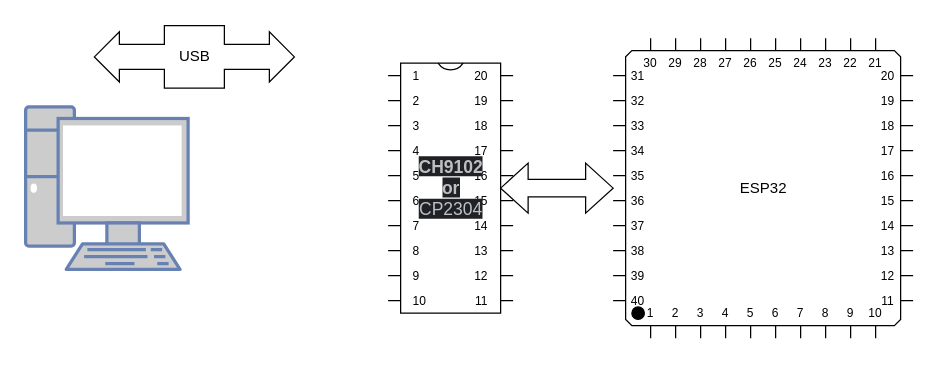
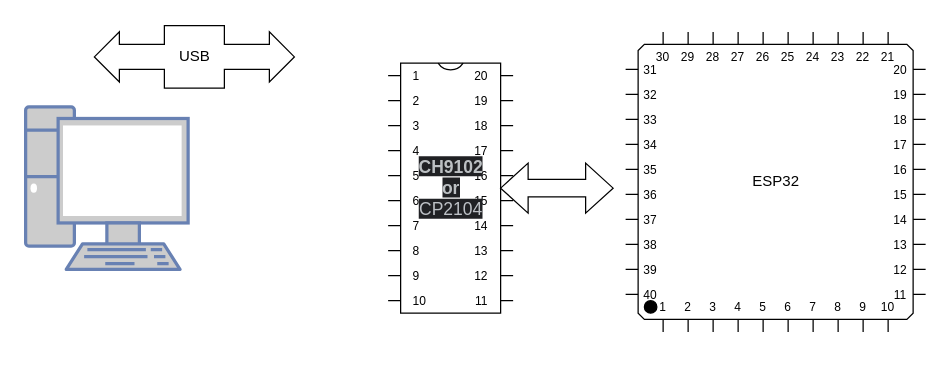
  <mxCell id="0" />
  <mxCell id="1" parent="0" />
- <mxCell id="2" value="ESP32" style="shadow=0;dashed=0;align=center;html=1;strokeWidth=1;shape=mxgraph.electrical.logic_gates.qfp_ic;labelNames=a,b,c,d,e,f,g,h,i,j,k,l,m,n,o,p,q,r,s,t,u,v,w,x,y,z,a1,b1,c1,d1,e1,f1,g1,h1,i1,j1,k1,l1,m1,n1;" vertex="1" parent="1"><mxGeometry x="490" y="30" width="240" height="240" as="geometry" /></mxCell>
- <mxCell id="3" value="&lt;span style=&quot;font-weight: bold; color: rgb(188, 192, 195); font-family: arial, sans-serif; font-size: 14px; text-align: left; background-color: rgb(32, 33, 36);&quot;&gt;CH9102&lt;br&gt;or&lt;br&gt;&lt;/span&gt;&lt;span style=&quot;color: rgb(189, 193, 198); font-family: arial, sans-serif; font-size: 14px; text-align: left; background-color: rgb(32, 33, 36);&quot;&gt;CP2304&lt;/span&gt;&lt;span style=&quot;font-weight: bold; color: rgb(188, 192, 195); font-family: arial, sans-serif; font-size: 14px; text-align: left; background-color: rgb(32, 33, 36);&quot;&gt;&lt;br&gt;&lt;/span&gt;" style="shadow=0;dashed=0;align=center;html=1;strokeWidth=1;shape=mxgraph.electrical.logic_gates.dual_inline_ic;labelNames=a,b,c,d,e,f,g,h,i,j,k,l,m,n,o,p,q,r,s,t;" vertex="1" parent="1"><mxGeometry x="310" y="50" width="100" height="200" as="geometry" /></mxCell>
+ <mxCell id="2" value="ESP32" style="shadow=0;dashed=0;align=center;html=1;strokeWidth=1;shape=mxgraph.electrical.logic_gates.qfp_ic;labelNames=a,b,c,d,e,f,g,h,i,j,k,l,m,n,o,p,q,r,s,t,u,v,w,x,y,z,a1,b1,c1,d1,e1,f1,g1,h1,i1,j1,k1,l1,m1,n1;" vertex="1" parent="1"><mxGeometry x="500" y="25" width="240" height="240" as="geometry" /></mxCell>
+ <mxCell id="3" value="&lt;span style=&quot;font-weight: bold; color: rgb(188, 192, 195); font-family: arial, sans-serif; font-size: 14px; text-align: left; background-color: rgb(32, 33, 36);&quot;&gt;CH9102&lt;br&gt;or&lt;br&gt;&lt;/span&gt;&lt;span style=&quot;color: rgb(189, 193, 198); font-family: arial, sans-serif; font-size: 14px; text-align: left; background-color: rgb(32, 33, 36);&quot;&gt;CP2104&lt;/span&gt;&lt;span style=&quot;font-weight: bold; color: rgb(188, 192, 195); font-family: arial, sans-serif; font-size: 14px; text-align: left; background-color: rgb(32, 33, 36);&quot;&gt;&lt;br&gt;&lt;/span&gt;" style="shadow=0;dashed=0;align=center;html=1;strokeWidth=1;shape=mxgraph.electrical.logic_gates.dual_inline_ic;labelNames=a,b,c,d,e,f,g,h,i,j,k,l,m,n,o,p,q,r,s,t;" vertex="1" parent="1"><mxGeometry x="310" y="50" width="100" height="200" as="geometry" /></mxCell>
  <mxCell id="4" value="" style="fontColor=#0066CC;verticalAlign=top;verticalLabelPosition=bottom;labelPosition=center;align=center;html=1;outlineConnect=0;fillColor=#CCCCCC;strokeColor=#6881B3;gradientColor=none;gradientDirection=north;strokeWidth=2;shape=mxgraph.networks.pc;" vertex="1" parent="1"><mxGeometry x="20" y="85" width="130" height="130" as="geometry" /></mxCell>
  <mxCell id="5" value="USB" style="html=1;shadow=0;dashed=0;align=center;verticalAlign=middle;shape=mxgraph.arrows2.calloutDoubleArrow;dy=10;dx=20;notch=24;arrowHead=10;" vertex="1" parent="1"><mxGeometry x="75" y="20" width="160" height="50" as="geometry" /></mxCell>
  <mxCell id="6" value="" style="html=1;shadow=0;dashed=0;align=center;verticalAlign=middle;shape=mxgraph.arrows2.twoWayArrow;dy=0.65;dx=22;" vertex="1" parent="1"><mxGeometry x="400" y="130" width="90" height="40" as="geometry" /></mxCell>
